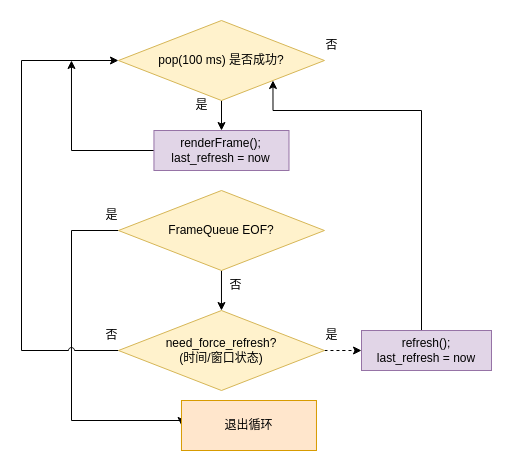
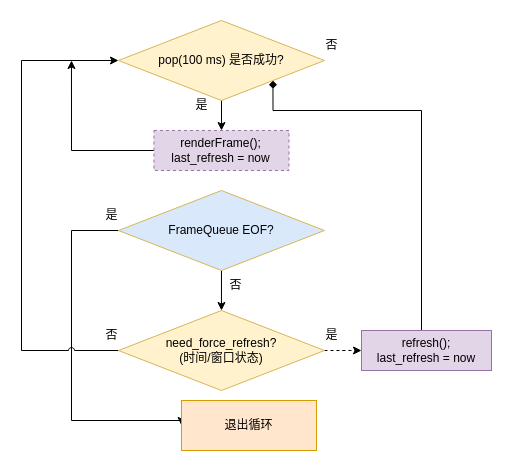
  <mxCell id="0" />
  <mxCell id="1" parent="0" />
  <mxCell id="2" style="edgeStyle=orthogonalEdgeStyle;rounded=0;orthogonalLoop=1;jettySize=auto;html=1;" edge="1" parent="1" source="3" target="12"><mxGeometry relative="1" as="geometry" /></mxCell>
  <mxCell id="3" value="&lt;p data-pm-slice=&quot;0 0 []&quot;&gt;pop(100 ms) 是否成功?&lt;/p&gt;" style="rhombus;whiteSpace=wrap;html=1;fillColor=#fff2cc;strokeColor=#d6b656;" vertex="1" parent="1"><mxGeometry x="117.97" y="20" width="206" height="80" as="geometry" /></mxCell>
  <mxCell id="4" style="edgeStyle=orthogonalEdgeStyle;rounded=0;orthogonalLoop=1;jettySize=auto;html=1;" edge="1" parent="1" source="6" target="9"><mxGeometry relative="1" as="geometry" /></mxCell>
  <mxCell id="5" style="edgeStyle=orthogonalEdgeStyle;rounded=0;orthogonalLoop=1;jettySize=auto;html=1;entryX=0;entryY=0.5;entryDx=0;entryDy=0;" edge="1" parent="1" source="6" target="10"><mxGeometry relative="1" as="geometry"><Array as="points"><mxPoint x="71" y="230" /><mxPoint x="71" y="420" /></Array></mxGeometry></mxCell>
- <mxCell id="6" value="&lt;p data-pm-slice=&quot;0 0 []&quot;&gt;FrameQueue EOF?&lt;/p&gt;" style="rhombus;whiteSpace=wrap;html=1;fillColor=#fff2cc;strokeColor=#d6b656;" vertex="1" parent="1"><mxGeometry x="117.97" y="190" width="206" height="80" as="geometry" /></mxCell>
+ <mxCell id="6" value="&lt;p data-pm-slice=&quot;0 0 []&quot;&gt;FrameQueue EOF?&lt;/p&gt;" style="rhombus;whiteSpace=wrap;html=1;fillColor=#dae8fc;strokeColor=#d6b656;" vertex="1" parent="1"><mxGeometry x="117.97" y="190" width="206" height="80" as="geometry" /></mxCell>
  <mxCell id="7" style="edgeStyle=orthogonalEdgeStyle;rounded=0;orthogonalLoop=1;jettySize=auto;html=1;entryX=0;entryY=0.5;entryDx=0;entryDy=0;jumpStyle=arc;" edge="1" parent="1" source="9" target="3"><mxGeometry relative="1" as="geometry"><Array as="points"><mxPoint x="20.97" y="350" /><mxPoint x="20.97" y="60" /></Array></mxGeometry></mxCell>
  <mxCell id="8" style="edgeStyle=orthogonalEdgeStyle;rounded=0;orthogonalLoop=1;jettySize=auto;html=1;dashed=1;" edge="1" parent="1" source="9" target="19"><mxGeometry relative="1" as="geometry" /></mxCell>
  <mxCell id="9" value="&lt;p data-pm-slice=&quot;0 0 []&quot;&gt;need_force_refresh?&lt;br&gt;(时间/窗口状态)&lt;/p&gt;" style="rhombus;whiteSpace=wrap;html=1;fillColor=#fff2cc;strokeColor=#d6b656;" vertex="1" parent="1"><mxGeometry x="117.97" y="310" width="206" height="80" as="geometry" /></mxCell>
  <mxCell id="10" value="退出循环" style="rounded=0;whiteSpace=wrap;html=1;fillColor=#ffe6cc;strokeColor=#d79b00;" vertex="1" parent="1"><mxGeometry x="180.97" y="400" width="135" height="50" as="geometry" /></mxCell>
  <mxCell id="11" style="edgeStyle=orthogonalEdgeStyle;rounded=0;orthogonalLoop=1;jettySize=auto;html=1;jumpStyle=none;" edge="1" parent="1" source="12"><mxGeometry relative="1" as="geometry"><mxPoint x="70.97" y="60" as="targetPoint" /><Array as="points"><mxPoint x="70.97" y="150" /><mxPoint x="70.97" y="60" /></Array></mxGeometry></mxCell>
- <mxCell id="12" value="renderFrame();&lt;br&gt;last_refresh = now" style="rounded=0;whiteSpace=wrap;html=1;fillColor=#e1d5e7;strokeColor=#9673a6;" vertex="1" parent="1"><mxGeometry x="153.45" y="130" width="135.04" height="40" as="geometry" /></mxCell>
+ <mxCell id="12" value="renderFrame();&lt;br&gt;last_refresh = now" style="rounded=0;whiteSpace=wrap;html=1;fillColor=#e1d5e7;strokeColor=#9673a6;dashed=1;" vertex="1" parent="1"><mxGeometry x="153.45" y="130" width="135.04" height="40" as="geometry" /></mxCell>
  <mxCell id="13" value="是" style="text;html=1;align=center;verticalAlign=middle;resizable=0;points=[];autosize=1;strokeColor=none;fillColor=none;" vertex="1" parent="1"><mxGeometry x="180.97" y="90" width="40" height="30" as="geometry" /></mxCell>
  <mxCell id="14" value="否" style="text;html=1;align=center;verticalAlign=middle;resizable=0;points=[];autosize=1;strokeColor=none;fillColor=none;" vertex="1" parent="1"><mxGeometry x="310.97" y="30" width="40" height="30" as="geometry" /></mxCell>
  <mxCell id="15" value="是" style="text;html=1;align=center;verticalAlign=middle;resizable=0;points=[];autosize=1;strokeColor=none;fillColor=none;" vertex="1" parent="1"><mxGeometry x="90.97" y="200" width="40" height="30" as="geometry" /></mxCell>
  <mxCell id="16" value="否" style="text;html=1;align=center;verticalAlign=middle;resizable=0;points=[];autosize=1;strokeColor=none;fillColor=none;" vertex="1" parent="1"><mxGeometry x="214.97" y="270" width="40" height="30" as="geometry" /></mxCell>
  <mxCell id="17" value="否" style="text;html=1;align=center;verticalAlign=middle;resizable=0;points=[];autosize=1;strokeColor=none;fillColor=none;" vertex="1" parent="1"><mxGeometry x="90.97" y="320" width="40" height="30" as="geometry" /></mxCell>
- <mxCell id="18" style="edgeStyle=orthogonalEdgeStyle;rounded=0;orthogonalLoop=1;jettySize=auto;html=1;entryX=1;entryY=1;entryDx=0;entryDy=0;jumpStyle=arc;" edge="1" parent="1" source="19" target="3"><mxGeometry relative="1" as="geometry"><Array as="points"><mxPoint x="421" y="110" /><mxPoint x="273" y="110" /></Array></mxGeometry></mxCell>
+ <mxCell id="18" style="edgeStyle=orthogonalEdgeStyle;rounded=0;orthogonalLoop=1;jettySize=auto;html=1;entryX=1;entryY=1;entryDx=0;entryDy=0;jumpStyle=arc;endArrow=diamond;" edge="1" parent="1" source="19" target="3"><mxGeometry relative="1" as="geometry"><Array as="points"><mxPoint x="421" y="110" /><mxPoint x="273" y="110" /></Array></mxGeometry></mxCell>
  <mxCell id="19" value="refresh();&lt;br&gt;last_refresh = now" style="rounded=0;whiteSpace=wrap;html=1;fillColor=#e1d5e7;strokeColor=#9673a6;" vertex="1" parent="1"><mxGeometry x="361" y="330" width="130" height="40" as="geometry" /></mxCell>
  <mxCell id="20" value="是" style="text;html=1;align=center;verticalAlign=middle;resizable=0;points=[];autosize=1;strokeColor=none;fillColor=none;" vertex="1" parent="1"><mxGeometry x="310.97" y="320" width="40" height="30" as="geometry" /></mxCell>
